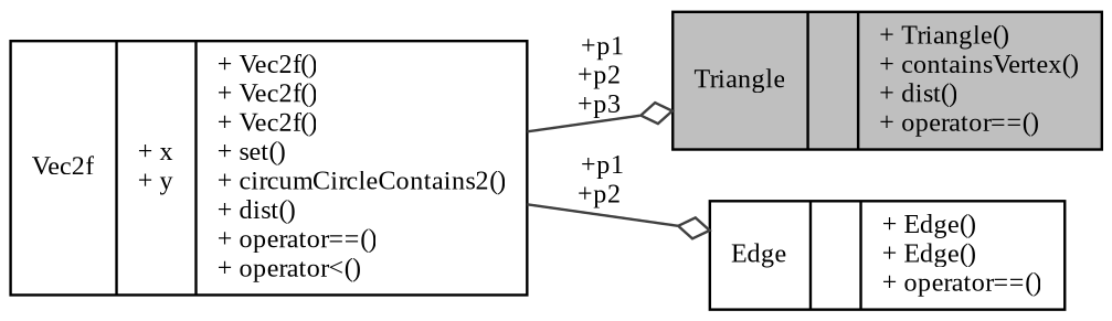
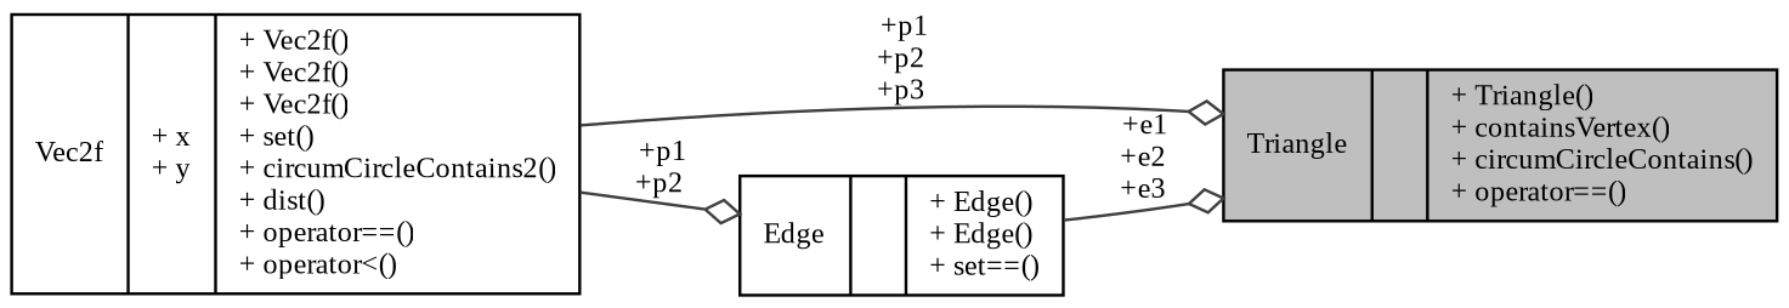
  digraph {
    fontname="Liberation Serif"
    rankdir=LR
    node [color=black fillcolor=white fontname="Liberation Serif" fontsize=10 shape=record style=filled]
    edge [arrowhead=odiamond color=grey25 fontname="Liberation Serif" fontsize=10 labelfontname=Helvetica labelfontsize=10 style=solid]
-   n1 [fillcolor=grey75 fontcolor=black height=0.2 label="{Triangle\n||+ Triangle()\l+ containsVertex()\l+ dist()\l+ operator==()\l}" width=0.4]
+   n1 [fillcolor=grey75 fontcolor=black height=0.2 label="{Triangle\n||+ Triangle()\l+ containsVertex()\l+ circumCircleContains()\l+ operator==()\l}" width=0.4]
    n2 [height=0.2 label="{Vec2f\n|+ x\l+ y\l|+ Vec2f()\l+ Vec2f()\l+ Vec2f()\l+ set()\l+ circumCircleContains2()\l+ dist()\l+ operator==()\l+ operator\<()\l}" width=0.4]
-   n3 [height=0.2 label="{Edge\n||+ Edge()\l+ Edge()\l+ operator==()\l}" width=0.4]
+   n3 [height=0.2 label="{Edge\n||+ Edge()\l+ Edge()\l+ set==()\l}" width=0.4]
    n2 -> n1 [label=" +p1\n+p2\n+p3"]
    n2 -> n3 [label=" +p1\n+p2"]
+   n3 -> n1 [label=" +e1\n+e2\n+e3"]
  }
